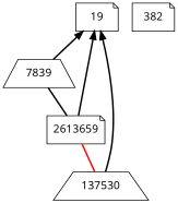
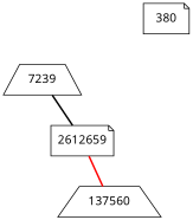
  digraph {
    fontname="Noto Sans"
    node [align=center fontname="Noto Sans" shape=note]
    edge [dir=back fontname="Noto Sans" style=bold]
-   n1 [label=19]
-   n2 [label=7839 shape=trapezium]
-   n3 [label=137530 shape=trapezium]
-   n4 [label=2613659]
-   n5 [label=382]
-   n1 -> n2
-   n1 -> n3
-   n1 -> n4
+   n2 [label=7239 shape=trapezium]
+   n3 [label=137560 shape=trapezium]
+   n4 [label=2612659]
+   n5 [label=380]
    n2 -> n4 [color=black dir=none]
    n4 -> n3 [color=red dir=none]
  }
